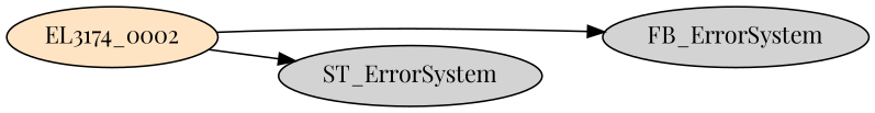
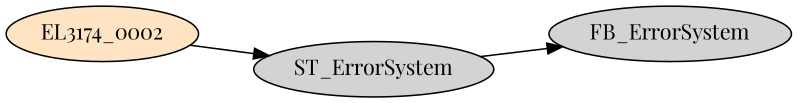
  digraph {
    fontname="Playfair Display"
    rankdir=LR
    node [fontname="Playfair Display" style=filled]
    edge [fontname="Playfair Display"]
    EL3174_0002 [fillcolor=bisque]
    n2 [label=FB_ErrorSystem]
    ST_ErrorSystem
-   EL3174_0002 -> n2
+   ST_ErrorSystem -> n2
    EL3174_0002 -> ST_ErrorSystem
  }
